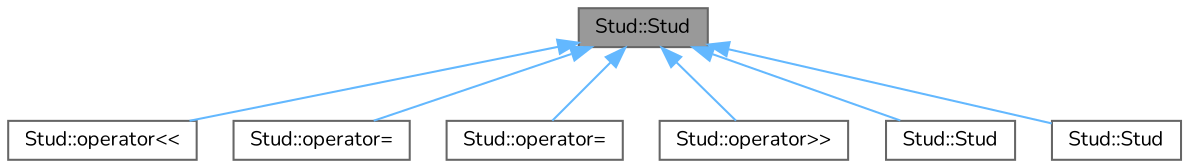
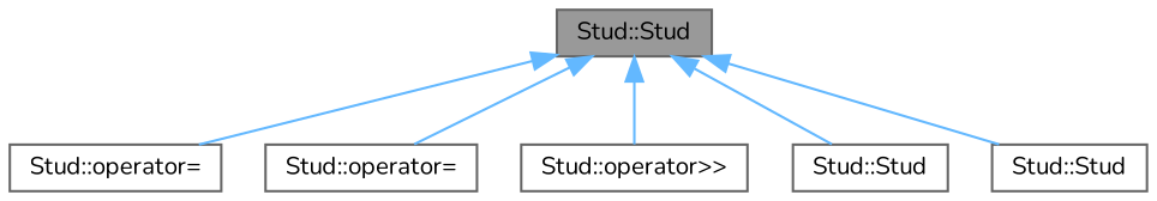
  digraph {
    rankdir=TB
    fontname=Nunito
    node [color=grey40 fillcolor=white fontname=Nunito fontsize=10 shape=box style=filled]
    edge [color=steelblue1 dir=back fontname=Nunito fontsize=10 labelfontname=Helvetica labelfontsize=10 style=solid]
    n1 [color=gray40 fillcolor=grey60 fontcolor=black height=0.2 label="Stud::Stud" width=0.4]
-   n2 [height=0.2 label="Stud::operator\<\<" width=0.4]
    n3 [height=0.2 label="Stud::operator=" width=0.4]
    n4 [height=0.2 label="Stud::operator=" width=0.4]
    n5 [height=0.2 label="Stud::operator\>\>" width=0.4]
    n6 [height=0.2 label="Stud::Stud" width=0.4]
    n7 [height=0.2 label="Stud::Stud" width=0.4]
-   n1 -> n2
    n1 -> n3
    n1 -> n4
    n1 -> n5
    n1 -> n6
    n1 -> n7
  }
